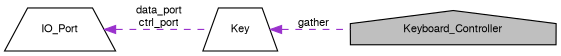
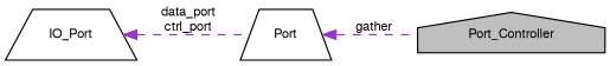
  digraph {
    rankdir=LR
    node [color=black fontname=FreeSans fontsize=10 shape=trapezium]
    edge [color=darkorchid3 dir=back fontname=FreeSans fontsize=10 labelfontname=FreeSans labelfontsize=10 style=dashed]
-   n1 [fillcolor=grey75 fontcolor=black height=0.2 label=Keyboard_Controller shape=house style=filled width=0.4]
+   n1 [fillcolor=grey75 fontcolor=black height=0.2 label=Port_Controller shape=house style=filled width=0.4]
    n2 [height=0.2 label=IO_Port width=0.4]
-   n3 [height=0.2 label=Key width=0.4]
+   n3 [height=0.2 label=Port width=0.4]
    n2 -> n3 [label="data_port\nctrl_port"]
    n3 -> n1 [label=gather]
  }
